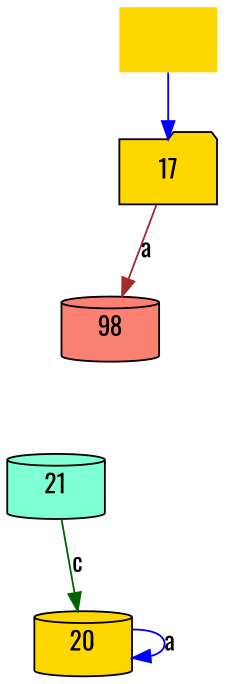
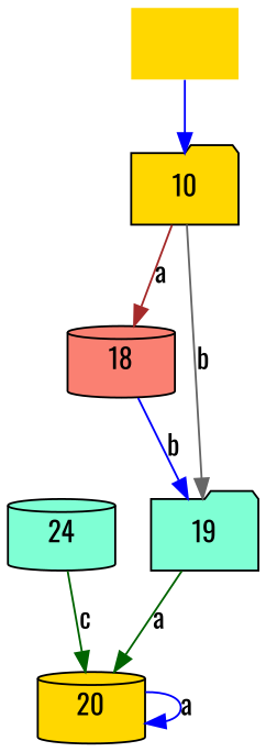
  digraph {
    fontname=Oswald
    node [fillcolor=gold fontname=Oswald shape=cylinder style=filled]
    edge [color=blue fontname=Oswald]
-   n1 [label=17 shape=folder]
-   n2 [fillcolor=salmon label=98]
+   n1 [label=10 shape=folder]
+   n2 [fillcolor=salmon label=18]
+   n3 [fillcolor=aquamarine label=19 shape=folder]
    n4 [label=20]
-   n5 [fillcolor=aquamarine label=21]
+   n5 [fillcolor=aquamarine label=24]
    "" [shape=plaintext]
    n1 -> n2 [color=brown label=a]
+   n1 -> n3 [color=gray40 label=b]
+   n2 -> n3 [label=b]
+   n3 -> n4 [color=darkgreen label=a]
    n4 -> n4 [label=a]
    n5 -> n4 [color=darkgreen label=c]
    "" -> n1
  }
